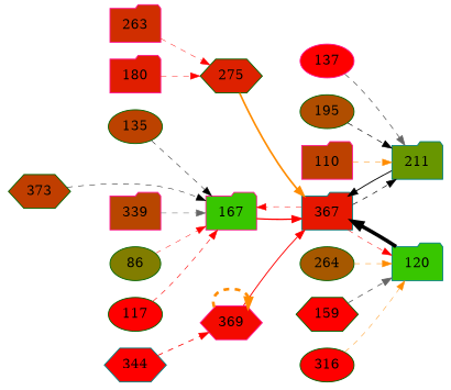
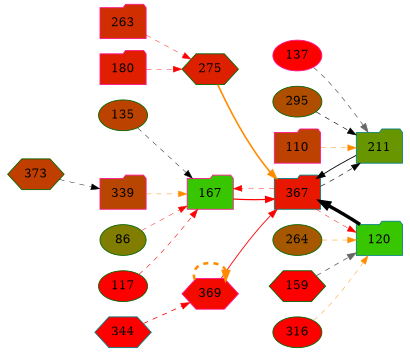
  digraph {
    rankdir=LR
    node [color=darkgreen fillcolor="#fe0000" shape=folder style=filled]
    edge [color=red penwidth=0.50 style=dashed]
    n1 [fillcolor="#bc4200" label=135 shape=ellipse]
    n2 [color=deeppink fillcolor="#38c600" label=167]
    n3 [color=teal fillcolor="#e71700" label=367]
    n4 [color=deeppink fillcolor="#d02e00" label=263]
    n5 [fillcolor="#dd2100" label=275 shape=hexagon]
    n6 [color=deeppink label=137 shape=ellipse]
    n7 [color=teal fillcolor="#689600" label=211]
    n8 [fillcolor="#a65800" label=264 shape=ellipse]
    n9 [color=teal fillcolor="#38c600" label=120]
    n10 [label=159 shape=hexagon]
    n11 [color=deeppink fillcolor="#e01e00" label=180]
    n12 [label=316 shape=ellipse]
-   n13 [fillcolor="#b04e00" label=195 shape=ellipse]
+   n13 [fillcolor="#b04e00" label=295 shape=ellipse]
    n14 [color=deeppink fillcolor="#b84600" label=339]
    n15 [fillcolor="#817d00" label=86 shape=ellipse]
    n16 [color=teal label=344 shape=hexagon]
    n17 [color=deeppink fillcolor="#f40a00" label=369 shape=hexagon]
    n18 [color=deeppink fillcolor="#bd4100" label=110]
    n19 [label=117 shape=ellipse]
    n20 [fillcolor="#c03e00" label=373 shape=hexagon]
    n1 -> n2 [color=black penwidth=0.51]
    n2 -> n3 [penwidth=1.41 style=""]
    n3 -> n2
    n3 -> n7 [color=black penwidth=0.71]
    n3 -> n9 [penwidth=0.56]
    n4 -> n5
    n5 -> n3 [color=darkorange penwidth=1.89 style=""]
    n6 -> n7 [color=gray40 penwidth=0.88]
    n7 -> n3 [color=black penwidth=1.00 style=""]
    n8 -> n9 [color=darkorange penwidth=0.51]
    n9 -> n3 [color=black penwidth=4.00 style=""]
    n10 -> n9 [color=gray40 penwidth=0.96]
    n11 -> n5
    n12 -> n9 [color=darkorange]
    n13 -> n7 [color=black penwidth=0.71]
-   n14 -> n2 [color=gray40]
+   n14 -> n2 [color=darkorange]
    n15 -> n2
    n16 -> n17 [penwidth=0.91]
    n17 -> n3 [penwidth=1.03 style=""]
    n17 -> n17 [color=darkorange penwidth=3.00]
    n18 -> n7 [color=darkorange]
    n19 -> n2 [penwidth=0.66]
-   n20 -> n2 [color=black]
+   n20 -> n14 [color=black]
  }
